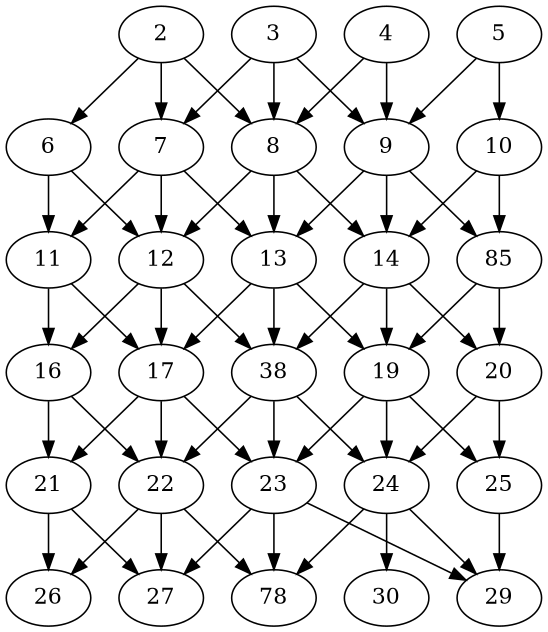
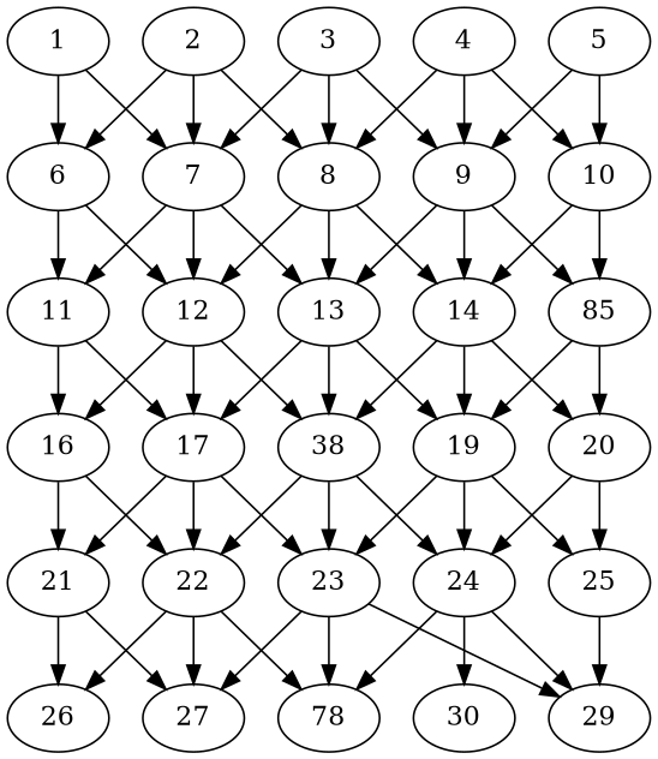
  digraph {
    node [Weight=49]
    edge [Weight=3]
+   1 [Weight=171]
    6 [Weight=98]
    7 [Weight=122]
    11 [Weight=98]
    12 [Weight=147]
    13 [Weight=245]
    16 [Weight=245]
    17 [Weight=98]
    n9 [label=38]
    19 [Weight=147]
    2
    8 [Weight=73]
    14 [Weight=147]
    20 [Weight=220]
    3 [Weight=220]
    9 [Weight=122]
    n17 [label=85]
    4
    10 [Weight=171]
    5
    21 [Weight=196]
    22
    23 [Weight=196]
    24 [Weight=171]
    25 [Weight=171]
    26 [Weight=73]
    27
    n28 [Weight=196 label=78]
    29 [Weight=171]
    30 [Weight=196]
+   1 -> 6 [Weight=2]
+   1 -> 7 [Weight=9]
    6 -> 11 [Weight=8]
    6 -> 12
    7 -> 11 [Weight=6]
    7 -> 12 [Weight=6]
    7 -> 13 [Weight=8]
    11 -> 16
    11 -> 17 [Weight=9]
    12 -> 16 [Weight=6]
    12 -> 17 [Weight=8]
    12 -> n9 [Weight=6]
    13 -> 17 [Weight=9]
    13 -> n9 [Weight=5]
    13 -> 19
    16 -> 21 [Weight=6]
    16 -> 22 [Weight=10]
    17 -> 21 [Weight=2]
    17 -> 22 [Weight=2]
    17 -> 23 [Weight=10]
    n9 -> 22 [Weight=4]
    n9 -> 23 [Weight=6]
    n9 -> 24 [Weight=9]
    19 -> 23 [Weight=9]
    19 -> 24 [Weight=8]
    19 -> 25 [Weight=7]
    2 -> 6 [Weight=4]
    2 -> 7 [Weight=7]
    2 -> 8 [Weight=2]
    8 -> 12 [Weight=2]
    8 -> 13 [Weight=7]
    8 -> 14 [Weight=6]
    14 -> n9 [Weight=9]
    14 -> 19
    14 -> 20
    20 -> 24 [Weight=7]
    20 -> 25 [Weight=10]
    3 -> 7 [Weight=10]
    3 -> 8 [Weight=10]
    3 -> 9
    9 -> 13 [Weight=9]
    9 -> 14 [Weight=8]
    9 -> n17 [Weight=4]
    n17 -> 19 [Weight=8]
    n17 -> 20 [Weight=7]
    4 -> 8
    4 -> 9 [Weight=10]
+   4 -> 10 [Weight=7]
    10 -> 14
    10 -> n17 [Weight=9]
    5 -> 9 [Weight=5]
    5 -> 10 [Weight=10]
    21 -> 26 [Weight=10]
    21 -> 27 [Weight=7]
    22 -> 26 [Weight=6]
    22 -> 27 [Weight=8]
    22 -> n28 [Weight=4]
    23 -> 27 [Weight=10]
    23 -> n28
    23 -> 29
    24 -> n28 [Weight=2]
    24 -> 29 [Weight=5]
    24 -> 30 [Weight=2]
    25 -> 29 [Weight=7]
  }
